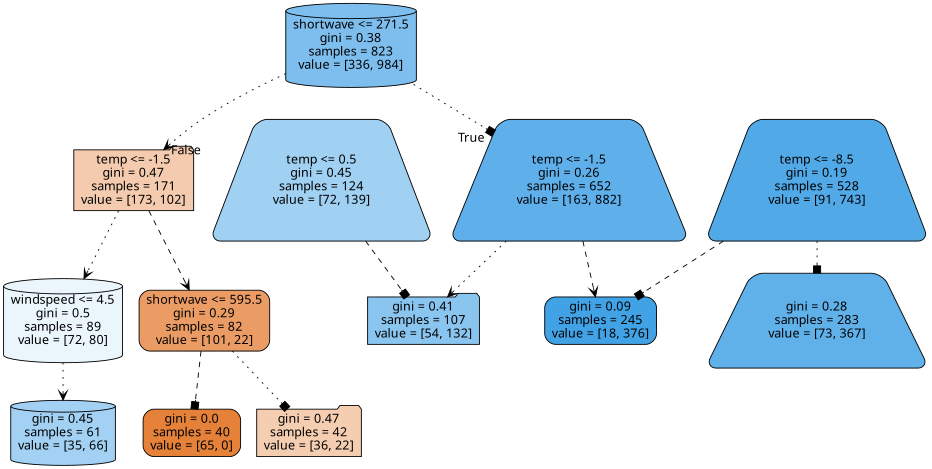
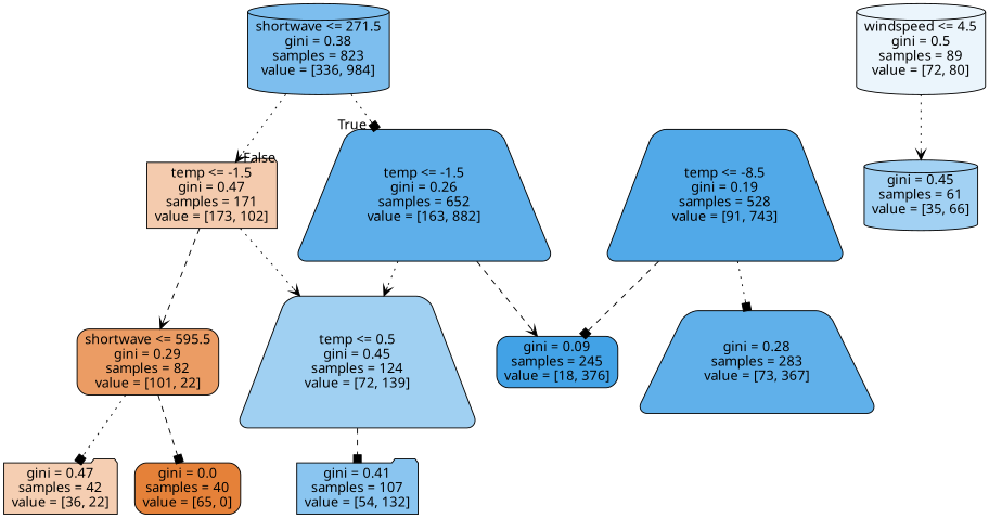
  digraph {
    fontname="Noto Sans"
    node [color=black fontname="Noto Sans" shape=trapezium style="filled, rounded"]
    edge [arrowhead=box fontname="Noto Sans" style=dotted]
    n1 [fillcolor="#7dbeee" label="shortwave <= 271.5\ngini = 0.38\nsamples = 823\nvalue = [336, 984]" shape=cylinder]
    n2 [fillcolor="#5eafea" label="temp <= -1.5\ngini = 0.26\nsamples = 652\nvalue = [163, 882]"]
    n3 [fillcolor="#f4cbae" label="temp <= -1.5\ngini = 0.47\nsamples = 171\nvalue = [173, 102]" shape=folder]
    n4 [fillcolor="#a0d0f2" label="temp <= 0.5\ngini = 0.45\nsamples = 124\nvalue = [72, 139]"]
    n5 [fillcolor="#42a2e6" label="gini = 0.09\nsamples = 245\nvalue = [18, 376]" shape=box]
    n6 [fillcolor="#ebf5fc" label="windspeed <= 4.5\ngini = 0.5\nsamples = 89\nvalue = [72, 80]" shape=cylinder]
    n7 [fillcolor="#eb9c64" label="shortwave <= 595.5\ngini = 0.29\nsamples = 82\nvalue = [101, 22]" shape=box]
    n8 [fillcolor="#51a9e8" label="temp <= -8.5\ngini = 0.19\nsamples = 528\nvalue = [91, 743]"]
    n9 [fillcolor="#60b0ea" label="gini = 0.28\nsamples = 283\nvalue = [73, 367]"]
    n10 [fillcolor="#8ac5f0" label="gini = 0.41\nsamples = 107\nvalue = [54, 132]" shape=folder]
    n11 [fillcolor="#a2d1f3" label="gini = 0.45\nsamples = 61\nvalue = [35, 66]" shape=cylinder]
    n12 [fillcolor="#f5ceb2" label="gini = 0.47\nsamples = 42\nvalue = [36, 22]" shape=folder]
    n13 [fillcolor="#e58139" label="gini = 0.0\nsamples = 40\nvalue = [65, 0]" shape=box]
    n1 -> n2 [headlabel=True labelangle=45 labeldistance=2.5]
    n1 -> n3 [arrowhead=vee headlabel=False labelangle=-45 labeldistance=2.5]
-   n2 -> n10 [arrowhead=vee]
+   n2 -> n4 [arrowhead=vee]
    n2 -> n5 [arrowhead=vee style=dashed]
-   n3 -> n6 [arrowhead=vee]
+   n3 -> n4 [arrowhead=vee]
    n3 -> n7 [arrowhead=vee style=dashed]
    n4 -> n10 [style=dashed]
    n6 -> n11 [arrowhead=vee]
    n7 -> n12
    n7 -> n13 [style=dashed]
    n8 -> n5 [style=dashed]
    n8 -> n9
  }
